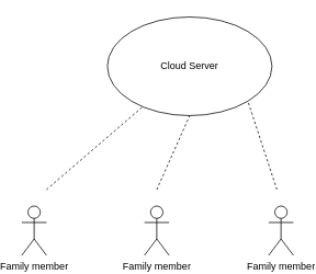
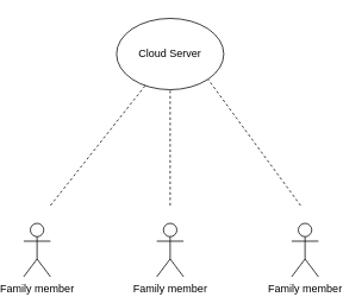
  <mxCell id="0" />
  <mxCell id="1" parent="0" />
- <mxCell id="2" value="Cloud Server" style="ellipse;whiteSpace=wrap;html=1;" vertex="1" parent="1"><mxGeometry x="124" y="20" width="200" height="120" as="geometry" /></mxCell>
+ <mxCell id="2" value="Cloud Server" style="ellipse;whiteSpace=wrap;html=1;" vertex="1" parent="1"><mxGeometry x="124" y="20" width="120" height="80" as="geometry" /></mxCell>
  <mxCell id="3" value="Family member" style="shape=umlActor;verticalLabelPosition=bottom;verticalAlign=top;html=1;outlineConnect=0;" vertex="1" parent="1"><mxGeometry x="20" y="250" width="30" height="60" as="geometry" /></mxCell>
  <mxCell id="4" value="Family member" style="shape=umlActor;verticalLabelPosition=bottom;verticalAlign=top;html=1;outlineConnect=0;" vertex="1" parent="1"><mxGeometry x="169" y="250" width="30" height="60" as="geometry" /></mxCell>
  <mxCell id="5" value="Family member" style="shape=umlActor;verticalLabelPosition=bottom;verticalAlign=top;html=1;outlineConnect=0;" vertex="1" parent="1"><mxGeometry x="320" y="250" width="30" height="60" as="geometry" /></mxCell>
  <mxCell id="6" value="" style="endArrow=none;dashed=1;html=1;" edge="1" parent="1" target="2"><mxGeometry width="50" height="50" relative="1" as="geometry"><mxPoint x="50" y="230" as="sourcePoint" /><mxPoint x="120" y="150" as="targetPoint" /></mxGeometry></mxCell>
  <mxCell id="7" value="" style="endArrow=none;dashed=1;html=1;entryX=0.5;entryY=1;entryDx=0;entryDy=0;" edge="1" parent="1" target="2"><mxGeometry width="50" height="50" relative="1" as="geometry"><mxPoint x="184" y="230" as="sourcePoint" /><mxPoint x="210" y="160" as="targetPoint" /></mxGeometry></mxCell>
  <mxCell id="8" value="" style="endArrow=none;dashed=1;html=1;entryX=1;entryY=1;entryDx=0;entryDy=0;" edge="1" parent="1" target="2"><mxGeometry width="50" height="50" relative="1" as="geometry"><mxPoint x="330" y="230" as="sourcePoint" /><mxPoint x="300" y="160" as="targetPoint" /></mxGeometry></mxCell>
